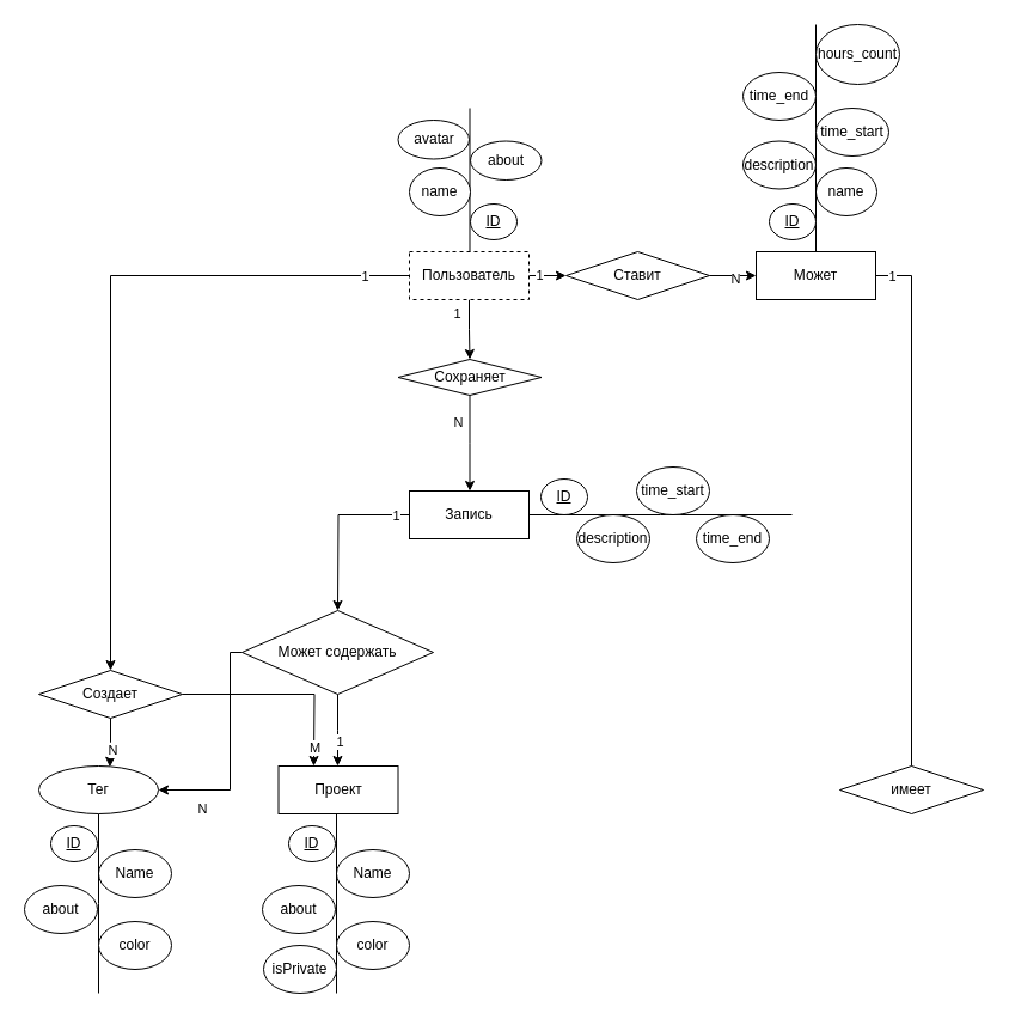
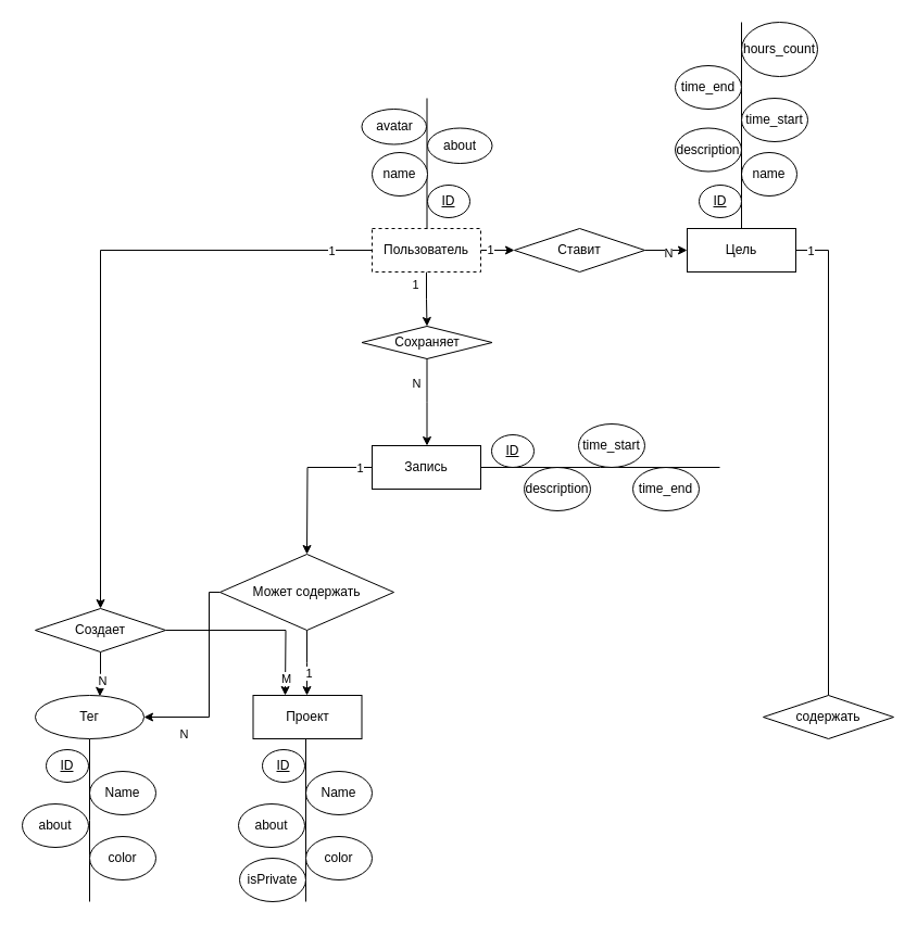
  <mxCell id="0" />
  <mxCell id="1" parent="0" />
  <mxCell id="2" value="1&lt;br&gt;" style="edgeStyle=orthogonalEdgeStyle;rounded=0;orthogonalLoop=1;jettySize=auto;html=1;entryX=0.5;entryY=0;entryDx=0;entryDy=0;" edge="1" parent="1" source="7" target="13"><mxGeometry x="-0.506" y="-10" relative="1" as="geometry"><mxPoint as="offset" /></mxGeometry></mxCell>
  <mxCell id="3" style="edgeStyle=orthogonalEdgeStyle;rounded=0;orthogonalLoop=1;jettySize=auto;html=1;exitX=1;exitY=0.5;exitDx=0;exitDy=0;entryX=0;entryY=0.5;entryDx=0;entryDy=0;endArrow=classic;endFill=1;" edge="1" parent="1" source="7" target="46"><mxGeometry relative="1" as="geometry" /></mxCell>
  <mxCell id="4" value="1" style="edgeLabel;html=1;align=center;verticalAlign=middle;resizable=0;points=[];" vertex="1" connectable="0" parent="3"><mxGeometry x="-0.472" y="1" relative="1" as="geometry"><mxPoint as="offset" /></mxGeometry></mxCell>
  <mxCell id="5" style="edgeStyle=orthogonalEdgeStyle;rounded=0;orthogonalLoop=1;jettySize=auto;html=1;endArrow=classic;endFill=1;" edge="1" parent="1" source="7" target="59"><mxGeometry relative="1" as="geometry" /></mxCell>
  <mxCell id="6" value="1" style="edgeLabel;html=1;align=center;verticalAlign=middle;resizable=0;points=[];" vertex="1" connectable="0" parent="5"><mxGeometry x="-0.868" relative="1" as="geometry"><mxPoint as="offset" /></mxGeometry></mxCell>
  <mxCell id="7" value="Пользователь" style="whiteSpace=wrap;html=1;align=center;dashed=1;" vertex="1" parent="1"><mxGeometry x="342" y="210" width="100" height="40" as="geometry" /></mxCell>
  <mxCell id="8" value="" style="line;strokeWidth=1;rotatable=0;dashed=0;labelPosition=right;align=left;verticalAlign=middle;spacingTop=0;spacingLeft=6;points=[];portConstraint=eastwest;direction=south;" vertex="1" parent="1"><mxGeometry x="387.5" y="90" width="10" height="120" as="geometry" /></mxCell>
  <mxCell id="9" value="ID" style="ellipse;whiteSpace=wrap;html=1;align=center;fontStyle=4;" vertex="1" parent="1"><mxGeometry x="393" y="170" width="39" height="30" as="geometry" /></mxCell>
  <mxCell id="10" value="about" style="ellipse;whiteSpace=wrap;html=1;align=center;" vertex="1" parent="1"><mxGeometry x="393" y="117.5" width="59.5" height="32.5" as="geometry" /></mxCell>
  <mxCell id="11" value="name" style="ellipse;whiteSpace=wrap;html=1;align=center;" vertex="1" parent="1"><mxGeometry x="682" y="140" width="51" height="40" as="geometry" /></mxCell>
  <mxCell id="12" value="N" style="edgeStyle=orthogonalEdgeStyle;rounded=0;orthogonalLoop=1;jettySize=auto;html=1;" edge="1" parent="1" source="13"><mxGeometry x="-0.429" y="-11" relative="1" as="geometry"><mxPoint x="392.5" y="410" as="targetPoint" /><mxPoint x="1" as="offset" /></mxGeometry></mxCell>
  <mxCell id="13" value="Сохраняет" style="shape=rhombus;perimeter=rhombusPerimeter;whiteSpace=wrap;html=1;align=center;" vertex="1" parent="1"><mxGeometry x="332.5" y="300" width="120" height="30" as="geometry" /></mxCell>
  <mxCell id="14" style="edgeStyle=orthogonalEdgeStyle;rounded=0;orthogonalLoop=1;jettySize=auto;html=1;endArrow=none;endFill=0;" edge="1" parent="1" source="17"><mxGeometry relative="1" as="geometry"><mxPoint x="662" y="430" as="targetPoint" /></mxGeometry></mxCell>
  <mxCell id="15" style="edgeStyle=orthogonalEdgeStyle;rounded=0;orthogonalLoop=1;jettySize=auto;html=1;endArrow=classic;endFill=1;" edge="1" parent="1" source="17"><mxGeometry relative="1" as="geometry"><mxPoint x="282" y="510" as="targetPoint" /></mxGeometry></mxCell>
  <mxCell id="16" value="1" style="edgeLabel;html=1;align=center;verticalAlign=middle;resizable=0;points=[];" vertex="1" connectable="0" parent="15"><mxGeometry x="-0.826" relative="1" as="geometry"><mxPoint as="offset" /></mxGeometry></mxCell>
  <mxCell id="17" value="Запись" style="whiteSpace=wrap;html=1;align=center;" vertex="1" parent="1"><mxGeometry x="342" y="410" width="100" height="40" as="geometry" /></mxCell>
  <mxCell id="18" value="ID" style="ellipse;whiteSpace=wrap;html=1;align=center;fontStyle=4;" vertex="1" parent="1"><mxGeometry x="452" y="400" width="39" height="30" as="geometry" /></mxCell>
  <mxCell id="19" value="Name" style="ellipse;whiteSpace=wrap;html=1;align=center;" vertex="1" parent="1"><mxGeometry x="82" y="710" width="61" height="40" as="geometry" /></mxCell>
  <mxCell id="20" style="edgeStyle=orthogonalEdgeStyle;rounded=0;orthogonalLoop=1;jettySize=auto;html=1;endArrow=classic;endFill=1;" edge="1" parent="1" source="24"><mxGeometry relative="1" as="geometry"><mxPoint x="282" y="640" as="targetPoint" /></mxGeometry></mxCell>
  <mxCell id="21" value="1" style="edgeLabel;html=1;align=center;verticalAlign=middle;resizable=0;points=[];" vertex="1" connectable="0" parent="20"><mxGeometry x="0.334" y="1" relative="1" as="geometry"><mxPoint as="offset" /></mxGeometry></mxCell>
  <mxCell id="22" style="edgeStyle=orthogonalEdgeStyle;rounded=0;orthogonalLoop=1;jettySize=auto;html=1;entryX=1;entryY=0.5;entryDx=0;entryDy=0;endArrow=classic;endFill=1;" edge="1" parent="1" source="24" target="27"><mxGeometry relative="1" as="geometry"><Array as="points"><mxPoint x="192" y="545" /><mxPoint x="192" y="660" /></Array></mxGeometry></mxCell>
  <mxCell id="23" value="N" style="edgeLabel;html=1;align=center;verticalAlign=middle;resizable=0;points=[];" vertex="1" connectable="0" parent="22"><mxGeometry x="0.656" y="2" relative="1" as="geometry"><mxPoint x="4" y="13" as="offset" /></mxGeometry></mxCell>
  <mxCell id="24" value="Может содержать" style="shape=rhombus;perimeter=rhombusPerimeter;whiteSpace=wrap;html=1;align=center;" vertex="1" parent="1"><mxGeometry x="202" y="510" width="160" height="70" as="geometry" /></mxCell>
  <mxCell id="25" value="Проект" style="whiteSpace=wrap;html=1;align=center;" vertex="1" parent="1"><mxGeometry x="232.5" y="640" width="100" height="40" as="geometry" /></mxCell>
  <mxCell id="26" style="edgeStyle=orthogonalEdgeStyle;rounded=0;orthogonalLoop=1;jettySize=auto;html=1;endArrow=none;endFill=0;" edge="1" parent="1" source="27"><mxGeometry relative="1" as="geometry"><mxPoint x="82" y="830" as="targetPoint" /></mxGeometry></mxCell>
  <mxCell id="27" value="Тег" style="ellipse;whiteSpace=wrap;html=1;align=center;" vertex="1" parent="1"><mxGeometry x="32" y="640" width="100" height="40" as="geometry" /></mxCell>
  <mxCell id="28" value="ID" style="ellipse;whiteSpace=wrap;html=1;align=center;fontStyle=4;" vertex="1" parent="1"><mxGeometry x="42" y="690" width="39" height="30" as="geometry" /></mxCell>
  <mxCell id="29" value="about" style="ellipse;whiteSpace=wrap;html=1;align=center;" vertex="1" parent="1"><mxGeometry x="20" y="740" width="61" height="40" as="geometry" /></mxCell>
  <mxCell id="30" value="color" style="ellipse;whiteSpace=wrap;html=1;align=center;" vertex="1" parent="1"><mxGeometry x="82" y="770" width="61" height="40" as="geometry" /></mxCell>
  <mxCell id="31" value="Name" style="ellipse;whiteSpace=wrap;html=1;align=center;" vertex="1" parent="1"><mxGeometry x="281" y="710" width="61" height="40" as="geometry" /></mxCell>
  <mxCell id="32" style="edgeStyle=orthogonalEdgeStyle;rounded=0;orthogonalLoop=1;jettySize=auto;html=1;endArrow=none;endFill=0;" edge="1" parent="1"><mxGeometry relative="1" as="geometry"><mxPoint x="281" y="830" as="targetPoint" /><mxPoint x="281" y="680" as="sourcePoint" /></mxGeometry></mxCell>
  <mxCell id="33" value="ID" style="ellipse;whiteSpace=wrap;html=1;align=center;fontStyle=4;" vertex="1" parent="1"><mxGeometry x="241" y="690" width="39" height="30" as="geometry" /></mxCell>
  <mxCell id="34" value="about" style="ellipse;whiteSpace=wrap;html=1;align=center;" vertex="1" parent="1"><mxGeometry x="219" y="740" width="61" height="40" as="geometry" /></mxCell>
  <mxCell id="35" value="color" style="ellipse;whiteSpace=wrap;html=1;align=center;" vertex="1" parent="1"><mxGeometry x="281" y="770" width="61" height="40" as="geometry" /></mxCell>
  <mxCell id="36" value="isPrivate" style="ellipse;whiteSpace=wrap;html=1;align=center;" vertex="1" parent="1"><mxGeometry x="220" y="790" width="61" height="40" as="geometry" /></mxCell>
  <mxCell id="37" value="description" style="ellipse;whiteSpace=wrap;html=1;align=center;" vertex="1" parent="1"><mxGeometry x="482" y="430" width="61" height="40" as="geometry" /></mxCell>
  <mxCell id="38" value="time_start" style="ellipse;whiteSpace=wrap;html=1;align=center;" vertex="1" parent="1"><mxGeometry x="532" y="390" width="61" height="40" as="geometry" /></mxCell>
  <mxCell id="39" value="time_end" style="ellipse;whiteSpace=wrap;html=1;align=center;" vertex="1" parent="1"><mxGeometry x="582" y="430" width="61" height="40" as="geometry" /></mxCell>
  <mxCell id="40" style="edgeStyle=orthogonalEdgeStyle;rounded=0;orthogonalLoop=1;jettySize=auto;html=1;endArrow=none;endFill=0;" edge="1" parent="1" source="43"><mxGeometry relative="1" as="geometry"><mxPoint x="682" y="20" as="targetPoint" /></mxGeometry></mxCell>
  <mxCell id="41" style="edgeStyle=orthogonalEdgeStyle;rounded=0;orthogonalLoop=1;jettySize=auto;html=1;endArrow=none;endFill=0;entryX=0.5;entryY=0;entryDx=0;entryDy=0;" edge="1" parent="1" source="43" target="52"><mxGeometry relative="1" as="geometry"><mxPoint x="762" y="540" as="targetPoint" /><Array as="points"><mxPoint x="762" y="230" /></Array></mxGeometry></mxCell>
  <mxCell id="42" value="1" style="edgeLabel;html=1;align=center;verticalAlign=middle;resizable=0;points=[];" vertex="1" connectable="0" parent="41"><mxGeometry x="-0.94" relative="1" as="geometry"><mxPoint as="offset" /></mxGeometry></mxCell>
- <mxCell id="43" value="Может" style="whiteSpace=wrap;html=1;align=center;" vertex="1" parent="1"><mxGeometry x="632" y="210" width="100" height="40" as="geometry" /></mxCell>
+ <mxCell id="43" value="Цель" style="whiteSpace=wrap;html=1;align=center;" vertex="1" parent="1"><mxGeometry x="632" y="210" width="100" height="40" as="geometry" /></mxCell>
  <mxCell id="44" style="edgeStyle=orthogonalEdgeStyle;rounded=0;orthogonalLoop=1;jettySize=auto;html=1;entryX=0;entryY=0.5;entryDx=0;entryDy=0;endArrow=classic;endFill=1;" edge="1" parent="1" source="46" target="43"><mxGeometry relative="1" as="geometry" /></mxCell>
  <mxCell id="45" value="N" style="edgeLabel;html=1;align=center;verticalAlign=middle;resizable=0;points=[];" vertex="1" connectable="0" parent="44"><mxGeometry x="0.136" y="-2" relative="1" as="geometry"><mxPoint as="offset" /></mxGeometry></mxCell>
  <mxCell id="46" value="Ставит" style="shape=rhombus;perimeter=rhombusPerimeter;whiteSpace=wrap;html=1;align=center;" vertex="1" parent="1"><mxGeometry x="473" y="210" width="120" height="40" as="geometry" /></mxCell>
  <mxCell id="47" value="ID" style="ellipse;whiteSpace=wrap;html=1;align=center;fontStyle=4;" vertex="1" parent="1"><mxGeometry x="643" y="170" width="39" height="30" as="geometry" /></mxCell>
  <mxCell id="48" value="description" style="ellipse;whiteSpace=wrap;html=1;align=center;" vertex="1" parent="1"><mxGeometry x="621" y="117.5" width="61" height="40" as="geometry" /></mxCell>
  <mxCell id="49" value="time_start" style="ellipse;whiteSpace=wrap;html=1;align=center;" vertex="1" parent="1"><mxGeometry x="682" y="90" width="61" height="40" as="geometry" /></mxCell>
  <mxCell id="50" value="time_end" style="ellipse;whiteSpace=wrap;html=1;align=center;" vertex="1" parent="1"><mxGeometry x="621" y="60" width="61" height="40" as="geometry" /></mxCell>
  <mxCell id="51" value="hours_count" style="ellipse;whiteSpace=wrap;html=1;align=center;" vertex="1" parent="1"><mxGeometry x="682" y="20" width="70" height="50" as="geometry" /></mxCell>
- <mxCell id="52" value="имеет" style="shape=rhombus;perimeter=rhombusPerimeter;whiteSpace=wrap;html=1;align=center;" vertex="1" parent="1"><mxGeometry x="702" y="640" width="120" height="40" as="geometry" /></mxCell>
+ <mxCell id="52" value="содержать" style="shape=rhombus;perimeter=rhombusPerimeter;whiteSpace=wrap;html=1;align=center;" vertex="1" parent="1"><mxGeometry x="702" y="640" width="120" height="40" as="geometry" /></mxCell>
  <mxCell id="53" value="name" style="ellipse;whiteSpace=wrap;html=1;align=center;" vertex="1" parent="1"><mxGeometry x="342" y="140" width="51" height="40" as="geometry" /></mxCell>
  <mxCell id="54" value="avatar" style="ellipse;whiteSpace=wrap;html=1;align=center;" vertex="1" parent="1"><mxGeometry x="332.5" y="100" width="59.5" height="32.5" as="geometry" /></mxCell>
  <mxCell id="55" style="edgeStyle=orthogonalEdgeStyle;rounded=0;orthogonalLoop=1;jettySize=auto;html=1;entryX=0.594;entryY=0.02;entryDx=0;entryDy=0;entryPerimeter=0;endArrow=classic;endFill=1;" edge="1" parent="1" source="59" target="27"><mxGeometry relative="1" as="geometry" /></mxCell>
  <mxCell id="56" value="N" style="edgeLabel;html=1;align=center;verticalAlign=middle;resizable=0;points=[];" vertex="1" connectable="0" parent="55"><mxGeometry x="0.306" y="2" relative="1" as="geometry"><mxPoint as="offset" /></mxGeometry></mxCell>
  <mxCell id="57" style="edgeStyle=orthogonalEdgeStyle;rounded=0;orthogonalLoop=1;jettySize=auto;html=1;endArrow=classic;endFill=1;" edge="1" parent="1" source="59"><mxGeometry relative="1" as="geometry"><mxPoint x="262" y="640" as="targetPoint" /></mxGeometry></mxCell>
  <mxCell id="58" value="M" style="edgeLabel;html=1;align=center;verticalAlign=middle;resizable=0;points=[];" vertex="1" connectable="0" parent="57"><mxGeometry x="0.814" relative="1" as="geometry"><mxPoint as="offset" /></mxGeometry></mxCell>
  <mxCell id="59" value="Создает" style="shape=rhombus;perimeter=rhombusPerimeter;whiteSpace=wrap;html=1;align=center;" vertex="1" parent="1"><mxGeometry x="32" y="560" width="120" height="40" as="geometry" /></mxCell>
